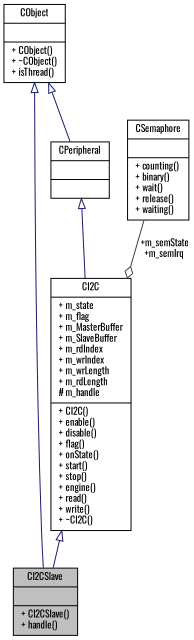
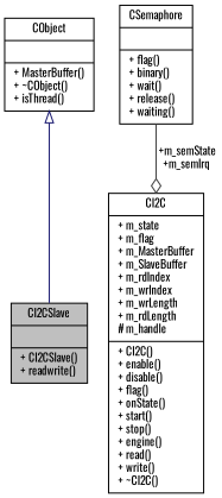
  digraph {
    fontname=Oswald
    node [color=black fillcolor=white fontname=Oswald fontsize=10 shape=record style=filled]
    edge [arrowtail=onormal color=midnightblue dir=back fontname=Oswald fontsize=10 labelfontname=Helvetica labelfontsize=10 style=solid]
-   n1 [fillcolor=grey75 fontcolor=black height=0.2 label="{CI2CSlave\n||+ CI2CSlave()\l+ handle()\l}" width=0.4]
+   n1 [fillcolor=grey75 fontcolor=black height=0.2 label="{CI2CSlave\n||+ CI2CSlave()\l+ readwrite()\l}" width=0.4]
    n2 [height=0.2 label="{CI2C\n|+ m_state\l+ m_flag\l+ m_MasterBuffer\l+ m_SlaveBuffer\l+ m_rdIndex\l+ m_wrIndex\l+ m_wrLength\l+ m_rdLength\l# m_handle\l|+ CI2C()\l+ enable()\l+ disable()\l+ flag()\l+ onState()\l+ start()\l+ stop()\l+ engine()\l+ read()\l+ write()\l+ ~CI2C()\l}" width=0.4]
-   n3 [height=0.2 label="{CPeripheral\n||}" width=0.4]
-   n4 [height=0.2 label="{CObject\n||+ CObject()\l+ ~CObject()\l+ isThread()\l}" width=0.4]
-   n5 [height=0.2 label="{CSemaphore\n||+ counting()\l+ binary()\l+ wait()\l+ release()\l+ waiting()\l}" width=0.4]
-   n2 -> n1
-   n3 -> n2
+   n4 [height=0.2 label="{CObject\n||+ MasterBuffer()\l+ ~CObject()\l+ isThread()\l}" width=0.4]
+   n5 [height=0.2 label="{CSemaphore\n||+ flag()\l+ binary()\l+ wait()\l+ release()\l+ waiting()\l}" width=0.4]
    n4 -> n1
-   n4 -> n3
    n5 -> n2 [arrowhead=odiamond color=grey25 label=" +m_semState\n+m_semIrq" arrowtail="" dir=""]
  }
